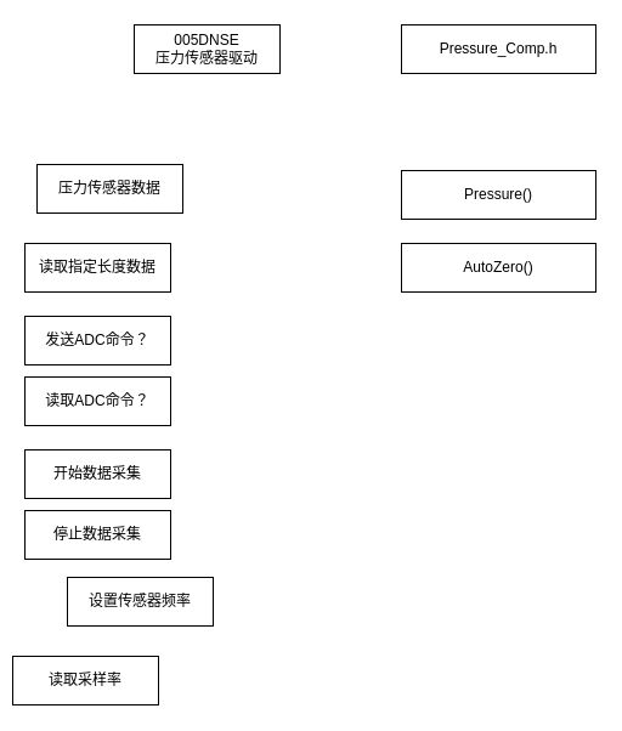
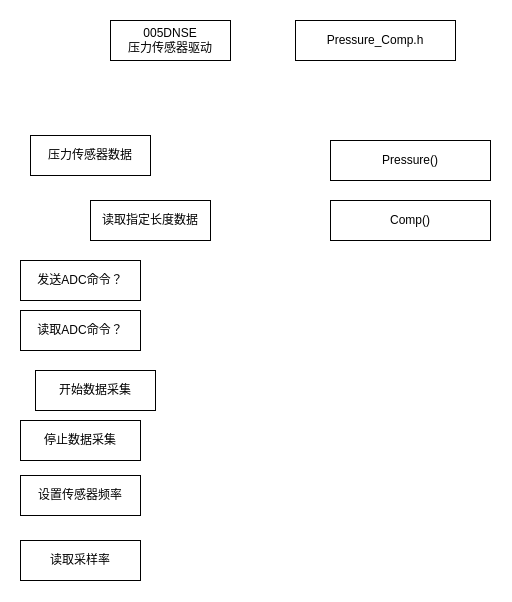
  <mxCell id="0" />
  <mxCell id="1" parent="0" />
  <mxCell id="2" value="005DNSE&lt;br&gt;压力传感器驱动" style="rounded=0;whiteSpace=wrap;html=1;" parent="1" vertex="1"><mxGeometry x="110" y="20" width="120" height="40" as="geometry" /></mxCell>
  <mxCell id="3" value="压力传感器数据" style="rounded=0;whiteSpace=wrap;html=1;" parent="1" vertex="1"><mxGeometry x="30" y="135" width="120" height="40" as="geometry" /></mxCell>
- <mxCell id="4" value="Pressure_Comp.h" style="rounded=0;whiteSpace=wrap;html=1;" parent="1" vertex="1"><mxGeometry x="330" y="20" width="160" height="40" as="geometry" /></mxCell>
+ <mxCell id="4" value="Pressure_Comp.h" style="rounded=0;whiteSpace=wrap;html=1;" parent="1" vertex="1"><mxGeometry x="295" y="20" width="160" height="40" as="geometry" /></mxCell>
  <mxCell id="5" value="Pressure()" style="rounded=0;whiteSpace=wrap;html=1;" parent="1" vertex="1"><mxGeometry x="330" y="140" width="160" height="40" as="geometry" /></mxCell>
- <mxCell id="6" value="AutoZero()" style="rounded=0;whiteSpace=wrap;html=1;" parent="1" vertex="1"><mxGeometry x="330" y="200" width="160" height="40" as="geometry" /></mxCell>
- <mxCell id="7" value="读取指定长度数据" style="rounded=0;whiteSpace=wrap;html=1;" vertex="1" parent="1"><mxGeometry x="20" y="200" width="120" height="40" as="geometry" /></mxCell>
+ <mxCell id="6" value="Comp()" style="rounded=0;whiteSpace=wrap;html=1;" parent="1" vertex="1"><mxGeometry x="330" y="200" width="160" height="40" as="geometry" /></mxCell>
+ <mxCell id="7" value="读取指定长度数据" style="rounded=0;whiteSpace=wrap;html=1;" vertex="1" parent="1"><mxGeometry x="90" y="200" width="120" height="40" as="geometry" /></mxCell>
  <mxCell id="8" value="发送ADC命令？" style="rounded=0;whiteSpace=wrap;html=1;" vertex="1" parent="1"><mxGeometry x="20" y="260" width="120" height="40" as="geometry" /></mxCell>
  <mxCell id="9" value="读取ADC命令？" style="rounded=0;whiteSpace=wrap;html=1;" vertex="1" parent="1"><mxGeometry x="20" y="310" width="120" height="40" as="geometry" /></mxCell>
- <mxCell id="10" value="开始数据采集" style="rounded=0;whiteSpace=wrap;html=1;" vertex="1" parent="1"><mxGeometry x="20" y="370" width="120" height="40" as="geometry" /></mxCell>
+ <mxCell id="10" value="开始数据采集" style="rounded=0;whiteSpace=wrap;html=1;" vertex="1" parent="1"><mxGeometry x="35" y="370" width="120" height="40" as="geometry" /></mxCell>
  <mxCell id="11" value="停止数据采集" style="rounded=0;whiteSpace=wrap;html=1;" vertex="1" parent="1"><mxGeometry x="20" y="420" width="120" height="40" as="geometry" /></mxCell>
- <mxCell id="12" value="设置传感器频率" style="rounded=0;whiteSpace=wrap;html=1;" vertex="1" parent="1"><mxGeometry x="55" y="475" width="120" height="40" as="geometry" /></mxCell>
- <mxCell id="13" value="读取采样率" style="rounded=0;whiteSpace=wrap;html=1;" vertex="1" parent="1"><mxGeometry x="10" y="540" width="120" height="40" as="geometry" /></mxCell>
+ <mxCell id="12" value="设置传感器频率" style="rounded=0;whiteSpace=wrap;html=1;" vertex="1" parent="1"><mxGeometry x="20" y="475" width="120" height="40" as="geometry" /></mxCell>
+ <mxCell id="13" value="读取采样率" style="rounded=0;whiteSpace=wrap;html=1;" vertex="1" parent="1"><mxGeometry x="20" y="540" width="120" height="40" as="geometry" /></mxCell>
